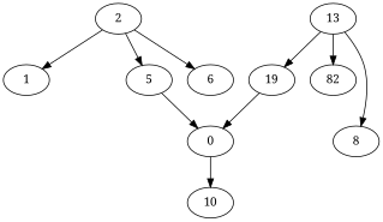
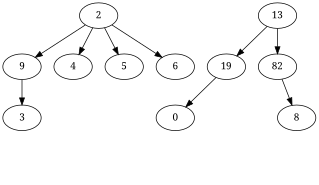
  digraph {
    fontname="Noto Serif"
    node [fontname="Noto Serif"]
    edge [fontname="Noto Serif"]
-   1
+   1 [label=9]
+   3
    2
+   4
    5
    6
    n7 [label=0]
-   10
    n9 [label=19]
    13
    n11 [label=82]
    8
+   1 -> 3
    2 -> 1
+   2 -> 4
    2 -> 5
    2 -> 6
-   5 -> n7
-   n7 -> 10
    n9 -> n7
    13 -> n9
    13 -> n11
-   13 -> 8
+   n11 -> 8
  }
